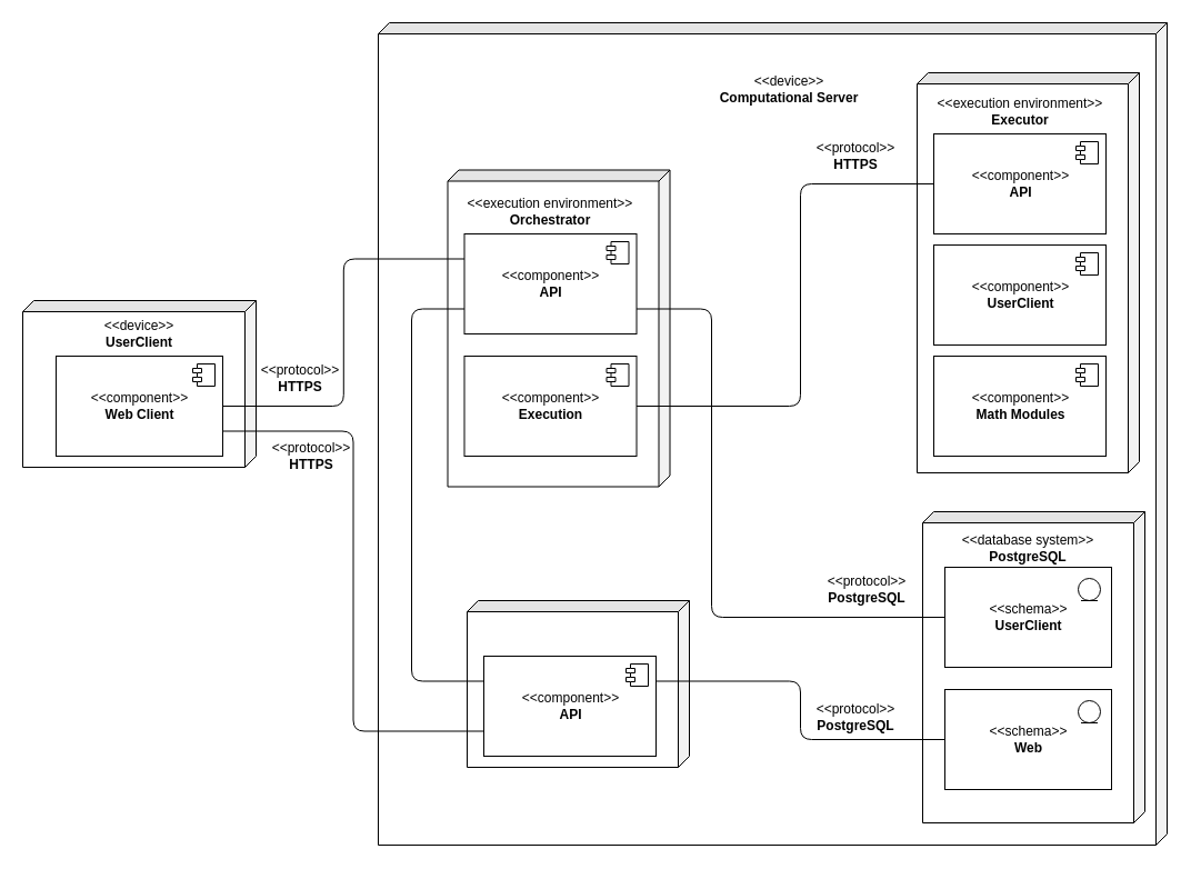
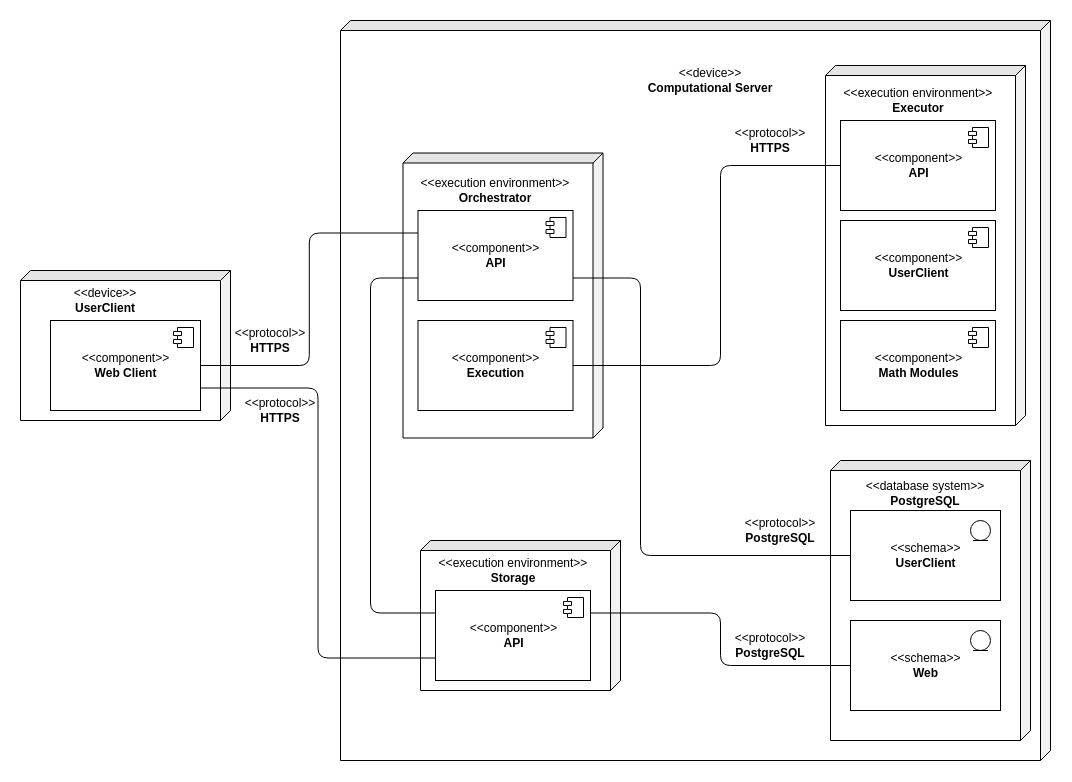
  <mxCell id="0" />
  <mxCell id="1" parent="0" />
  <mxCell id="2" value="" style="shape=cube;whiteSpace=wrap;html=1;boundedLbl=1;backgroundOutline=1;darkOpacity=0.05;darkOpacity2=0.1;direction=south;size=10;" parent="1" vertex="1"><mxGeometry x="20" y="270" width="210" height="150" as="geometry" /></mxCell>
  <mxCell id="3" value="" style="shape=cube;whiteSpace=wrap;html=1;boundedLbl=1;backgroundOutline=1;darkOpacity=0.05;darkOpacity2=0.1;direction=south;size=10;" parent="1" vertex="1"><mxGeometry x="340" y="20" width="710" height="740" as="geometry" /></mxCell>
- <mxCell id="4" value="&amp;lt;&amp;lt;device&amp;gt;&amp;gt;&lt;br&gt;&lt;b&gt;UserClient&lt;/b&gt;" style="text;html=1;strokeColor=none;fillColor=none;align=center;verticalAlign=middle;whiteSpace=wrap;rounded=0;" parent="1" vertex="1"><mxGeometry x="95" y="290" width="60" height="20" as="geometry" /></mxCell>
+ <mxCell id="4" value="&amp;lt;&amp;lt;device&amp;gt;&amp;gt;&lt;br&gt;&lt;b&gt;UserClient&lt;/b&gt;" style="text;html=1;strokeColor=none;fillColor=none;align=center;verticalAlign=middle;whiteSpace=wrap;rounded=0;" parent="1" vertex="1"><mxGeometry x="75" y="290" width="60" height="20" as="geometry" /></mxCell>
  <mxCell id="5" value="&amp;lt;&amp;lt;component&amp;gt;&amp;gt;&lt;br&gt;&lt;b&gt;Web Client&lt;/b&gt;" style="html=1;dropTarget=0;" parent="1" vertex="1"><mxGeometry x="50" y="320" width="150" height="90" as="geometry" /></mxCell>
  <mxCell id="6" value="" style="shape=component;jettyWidth=8;jettyHeight=4;" parent="5" vertex="1"><mxGeometry x="1" width="20" height="20" relative="1" as="geometry"><mxPoint x="-27" y="7" as="offset" /></mxGeometry></mxCell>
  <mxCell id="7" value="" style="shape=cube;whiteSpace=wrap;html=1;boundedLbl=1;backgroundOutline=1;darkOpacity=0.05;darkOpacity2=0.1;direction=south;size=10;" parent="1" vertex="1"><mxGeometry x="402.5" y="152.5" width="200" height="285" as="geometry" /></mxCell>
  <mxCell id="8" value="&amp;lt;&amp;lt;device&amp;gt;&amp;gt;&lt;br&gt;&lt;b&gt;Computational Server&lt;/b&gt;" style="text;html=1;strokeColor=none;fillColor=none;align=center;verticalAlign=middle;whiteSpace=wrap;rounded=0;" parent="1" vertex="1"><mxGeometry x="640" y="65" width="140" height="30" as="geometry" /></mxCell>
  <mxCell id="9" value="&amp;lt;&amp;lt;execution environment&amp;gt;&amp;gt;&lt;br&gt;&lt;b&gt;Orchestrator&lt;/b&gt;" style="text;html=1;strokeColor=none;fillColor=none;align=center;verticalAlign=middle;whiteSpace=wrap;rounded=0;" parent="1" vertex="1"><mxGeometry x="410" y="175" width="170" height="30" as="geometry" /></mxCell>
  <mxCell id="10" value="&amp;lt;&amp;lt;component&amp;gt;&amp;gt;&lt;br&gt;&lt;b&gt;API&lt;/b&gt;" style="html=1;dropTarget=0;" parent="1" vertex="1"><mxGeometry x="417.5" y="210" width="155" height="90" as="geometry" /></mxCell>
  <mxCell id="11" value="" style="shape=component;jettyWidth=8;jettyHeight=4;" parent="10" vertex="1"><mxGeometry x="1" width="20" height="20" relative="1" as="geometry"><mxPoint x="-27" y="7" as="offset" /></mxGeometry></mxCell>
  <mxCell id="12" value="" style="shape=cube;whiteSpace=wrap;html=1;boundedLbl=1;backgroundOutline=1;darkOpacity=0.05;darkOpacity2=0.1;direction=south;size=10;" parent="1" vertex="1"><mxGeometry x="830" y="460" width="200" height="280" as="geometry" /></mxCell>
  <mxCell id="13" value="&amp;lt;&amp;lt;schema&amp;gt;&amp;gt;&lt;br&gt;&lt;b&gt;UserClient&lt;/b&gt;" style="html=1;dropTarget=0;" parent="1" vertex="1"><mxGeometry x="850" y="510" width="150" height="90" as="geometry" /></mxCell>
  <mxCell id="14" value="&amp;lt;&amp;lt;database system&amp;gt;&amp;gt;&lt;br&gt;&lt;b&gt;PostgreSQL&lt;/b&gt;" style="text;html=1;strokeColor=none;fillColor=none;align=center;verticalAlign=middle;whiteSpace=wrap;rounded=0;" parent="1" vertex="1"><mxGeometry x="840" y="475" width="170" height="35" as="geometry" /></mxCell>
  <mxCell id="15" value="&amp;lt;&amp;lt;protocol&amp;gt;&amp;gt;&lt;br&gt;&lt;b&gt;HTTPS&lt;/b&gt;" style="text;html=1;strokeColor=none;fillColor=none;align=center;verticalAlign=middle;whiteSpace=wrap;rounded=0;" parent="1" vertex="1"><mxGeometry x="740" y="130" width="60" height="20" as="geometry" /></mxCell>
  <mxCell id="16" value="&amp;lt;&amp;lt;schema&amp;gt;&amp;gt;&lt;br&gt;&lt;b&gt;Web&lt;/b&gt;" style="html=1;dropTarget=0;" parent="1" vertex="1"><mxGeometry x="850" y="620" width="150" height="90" as="geometry" /></mxCell>
  <mxCell id="17" value="" style="ellipse;shape=umlEntity;whiteSpace=wrap;html=1;" parent="1" vertex="1"><mxGeometry x="970" y="520" width="20" height="20" as="geometry" /></mxCell>
  <mxCell id="18" value="" style="ellipse;shape=umlEntity;whiteSpace=wrap;html=1;" parent="1" vertex="1"><mxGeometry x="970" y="630" width="20" height="20" as="geometry" /></mxCell>
  <mxCell id="19" value="" style="shape=cube;whiteSpace=wrap;html=1;boundedLbl=1;backgroundOutline=1;darkOpacity=0.05;darkOpacity2=0.1;direction=south;size=10;fillColor=default;" parent="1" vertex="1"><mxGeometry x="825" y="65" width="200" height="360" as="geometry" /></mxCell>
  <mxCell id="20" value="&amp;lt;&amp;lt;execution environment&amp;gt;&amp;gt;&lt;br&gt;&lt;b&gt;Executor&lt;/b&gt;" style="text;html=1;strokeColor=none;fillColor=default;align=center;verticalAlign=middle;whiteSpace=wrap;rounded=0;" parent="1" vertex="1"><mxGeometry x="832.5" y="85" width="170" height="30" as="geometry" /></mxCell>
  <mxCell id="21" value="&amp;lt;&amp;lt;component&amp;gt;&amp;gt;&lt;br&gt;&lt;b&gt;API&lt;/b&gt;" style="html=1;dropTarget=0;fillColor=default;" parent="1" vertex="1"><mxGeometry x="840" y="120" width="155" height="90" as="geometry" /></mxCell>
  <mxCell id="22" value="" style="shape=component;jettyWidth=8;jettyHeight=4;fillColor=default;" parent="21" vertex="1"><mxGeometry x="1" width="20" height="20" relative="1" as="geometry"><mxPoint x="-27" y="7" as="offset" /></mxGeometry></mxCell>
  <mxCell id="23" value="" style="shape=cube;whiteSpace=wrap;html=1;boundedLbl=1;backgroundOutline=1;darkOpacity=0.05;darkOpacity2=0.1;direction=south;size=10;" parent="1" vertex="1"><mxGeometry x="420" y="540" width="200" height="150" as="geometry" /></mxCell>
+ <mxCell id="24" value="&amp;lt;&amp;lt;execution environment&amp;gt;&amp;gt;&lt;br&gt;&lt;b&gt;Storage&lt;/b&gt;" style="text;html=1;strokeColor=none;fillColor=none;align=center;verticalAlign=middle;whiteSpace=wrap;rounded=0;" parent="1" vertex="1"><mxGeometry x="427.5" y="555" width="170" height="30" as="geometry" /></mxCell>
  <mxCell id="25" style="edgeStyle=orthogonalEdgeStyle;rounded=1;orthogonalLoop=1;jettySize=auto;html=1;exitX=1;exitY=0.25;exitDx=0;exitDy=0;entryX=0;entryY=0.5;entryDx=0;entryDy=0;endArrow=none;endFill=0;" parent="1" source="26" target="16" edge="1"><mxGeometry relative="1" as="geometry" /></mxCell>
  <mxCell id="26" value="&amp;lt;&amp;lt;component&amp;gt;&amp;gt;&lt;br&gt;&lt;b&gt;API&lt;/b&gt;" style="html=1;dropTarget=0;" parent="1" vertex="1"><mxGeometry x="435" y="590" width="155" height="90" as="geometry" /></mxCell>
  <mxCell id="27" value="" style="shape=component;jettyWidth=8;jettyHeight=4;" parent="26" vertex="1"><mxGeometry x="1" width="20" height="20" relative="1" as="geometry"><mxPoint x="-27" y="7" as="offset" /></mxGeometry></mxCell>
  <mxCell id="28" value="&amp;lt;&amp;lt;protocol&amp;gt;&amp;gt;&lt;br&gt;&lt;b&gt;HTTPS&lt;/b&gt;" style="text;html=1;strokeColor=none;fillColor=none;align=center;verticalAlign=middle;whiteSpace=wrap;rounded=0;" parent="1" vertex="1"><mxGeometry x="250" y="400" width="60" height="20" as="geometry" /></mxCell>
  <mxCell id="29" value="&amp;lt;&amp;lt;protocol&amp;gt;&amp;gt;&lt;br&gt;&lt;b&gt;PostgreSQL&lt;/b&gt;" style="text;html=1;strokeColor=none;fillColor=none;align=center;verticalAlign=middle;whiteSpace=wrap;rounded=0;" parent="1" vertex="1"><mxGeometry x="750" y="520" width="60" height="20" as="geometry" /></mxCell>
  <mxCell id="30" value="&amp;lt;&amp;lt;protocol&amp;gt;&amp;gt;&lt;br&gt;&lt;b&gt;PostgreSQL&lt;/b&gt;" style="text;html=1;strokeColor=none;fillColor=none;align=center;verticalAlign=middle;whiteSpace=wrap;rounded=0;" parent="1" vertex="1"><mxGeometry x="740" y="635" width="60" height="20" as="geometry" /></mxCell>
  <mxCell id="31" value="&amp;lt;&amp;lt;component&amp;gt;&amp;gt;&lt;br&gt;&lt;b&gt;UserClient&lt;/b&gt;" style="html=1;dropTarget=0;fillColor=default;" parent="1" vertex="1"><mxGeometry x="840" y="220" width="155" height="90" as="geometry" /></mxCell>
  <mxCell id="32" value="" style="shape=component;jettyWidth=8;jettyHeight=4;fillColor=default;" parent="31" vertex="1"><mxGeometry x="1" width="20" height="20" relative="1" as="geometry"><mxPoint x="-27" y="7" as="offset" /></mxGeometry></mxCell>
  <mxCell id="33" value="&amp;lt;&amp;lt;component&amp;gt;&amp;gt;&lt;br&gt;&lt;b&gt;Math Modules&lt;/b&gt;" style="html=1;dropTarget=0;fillColor=default;" parent="1" vertex="1"><mxGeometry x="840" y="320" width="155" height="90" as="geometry" /></mxCell>
  <mxCell id="34" value="" style="shape=component;jettyWidth=8;jettyHeight=4;fillColor=default;" parent="33" vertex="1"><mxGeometry x="1" width="20" height="20" relative="1" as="geometry"><mxPoint x="-27" y="7" as="offset" /></mxGeometry></mxCell>
  <mxCell id="35" style="edgeStyle=orthogonalEdgeStyle;rounded=1;orthogonalLoop=1;jettySize=auto;html=1;exitX=1;exitY=0.5;exitDx=0;exitDy=0;endArrow=none;endFill=0;entryX=0;entryY=0.5;entryDx=0;entryDy=0;" parent="1" source="36" target="21" edge="1"><mxGeometry relative="1" as="geometry"><Array as="points"><mxPoint x="720" y="365" /><mxPoint x="720" y="165" /></Array></mxGeometry></mxCell>
  <mxCell id="36" value="&amp;lt;&amp;lt;component&amp;gt;&amp;gt;&lt;br&gt;&lt;b&gt;Exeсution&lt;/b&gt;" style="html=1;dropTarget=0;" parent="1" vertex="1"><mxGeometry x="417.5" y="320" width="155" height="90" as="geometry" /></mxCell>
  <mxCell id="37" value="" style="shape=component;jettyWidth=8;jettyHeight=4;" parent="36" vertex="1"><mxGeometry x="1" width="20" height="20" relative="1" as="geometry"><mxPoint x="-27" y="7" as="offset" /></mxGeometry></mxCell>
  <mxCell id="38" value="&amp;lt;&amp;lt;protocol&amp;gt;&amp;gt;&lt;br&gt;&lt;b&gt;HTTPS&lt;/b&gt;" style="text;html=1;strokeColor=none;fillColor=none;align=center;verticalAlign=middle;whiteSpace=wrap;rounded=0;" parent="1" vertex="1"><mxGeometry y="330" width="60" height="20" as="geometry" x="240" /></mxCell>
  <mxCell id="39" style="edgeStyle=orthogonalEdgeStyle;rounded=1;orthogonalLoop=1;jettySize=auto;html=1;exitX=1;exitY=0.75;exitDx=0;exitDy=0;entryX=0;entryY=0.5;entryDx=0;entryDy=0;endArrow=none;endFill=0;" parent="1" source="10" target="13" edge="1"><mxGeometry relative="1" as="geometry"><Array as="points"><mxPoint x="640" y="278" /><mxPoint x="640" y="555" /></Array></mxGeometry></mxCell>
  <mxCell id="40" style="edgeStyle=orthogonalEdgeStyle;rounded=1;orthogonalLoop=1;jettySize=auto;html=1;exitX=1;exitY=0.5;exitDx=0;exitDy=0;entryX=0;entryY=0.25;entryDx=0;entryDy=0;endArrow=none;endFill=0;" parent="1" source="5" target="10" edge="1"><mxGeometry relative="1" as="geometry" /></mxCell>
  <mxCell id="41" style="edgeStyle=orthogonalEdgeStyle;rounded=1;orthogonalLoop=1;jettySize=auto;html=1;exitX=0;exitY=0.75;exitDx=0;exitDy=0;endArrow=none;endFill=0;entryX=0;entryY=0.25;entryDx=0;entryDy=0;" parent="1" source="10" target="26" edge="1"><mxGeometry relative="1" as="geometry"><mxPoint x="310" y="420" as="targetPoint" /><Array as="points"><mxPoint x="370" y="278" /><mxPoint x="370" y="613" /></Array></mxGeometry></mxCell>
  <mxCell id="42" style="edgeStyle=orthogonalEdgeStyle;rounded=1;orthogonalLoop=1;jettySize=auto;html=1;exitX=1;exitY=0.75;exitDx=0;exitDy=0;entryX=0;entryY=0.75;entryDx=0;entryDy=0;endArrow=none;endFill=0;" parent="1" source="5" target="26" edge="1"><mxGeometry relative="1" as="geometry" /></mxCell>
